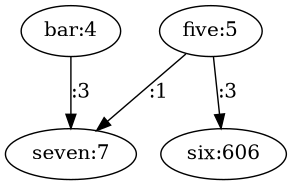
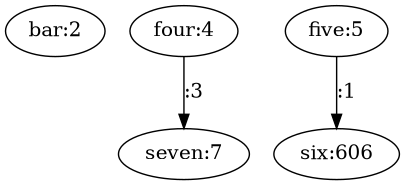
  digraph {
-   n2 [label="bar:4"]
+   n1 [label="bar:2"]
+   n2 [label="four:4"]
    n3 [label="seven:7"]
    n4 [label="five:5"]
    n5 [label="six:606"]
    n2 -> n3 [label=":3"]
-   n4 -> n3 [label=":1"]
-   n4 -> n5 [label=":3"]
+   n4 -> n5 [label=":1"]
  }
